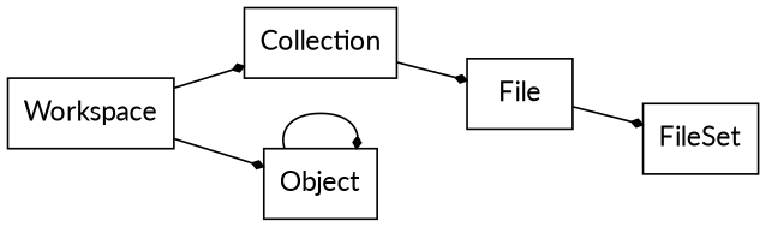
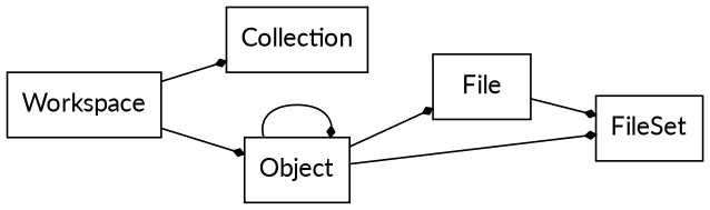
  digraph {
    fontname=Lato
    rankdir=LR
    node [fontname=Lato shape=box]
    edge [arrowhead=diamond arrowsize=0.5 fontname=Lato]
    Workspace
    Collection
    Object
    FileSet
    File
    Workspace -> Collection
    Workspace -> Object
    Object -> Object
-   Collection -> File
+   Object -> FileSet
+   Object -> File
    File -> FileSet
  }
